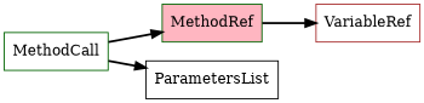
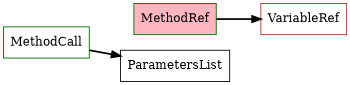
  digraph {
    rankdir=LR
    node [color=darkgreen fillcolor=white shape=box style=filled]
    edge [style=bold]
    MethodRef [fillcolor=lightpink]
    MethodCall
    ParametersList [color=black]
    VariableRef [color=brown]
    MethodRef -> VariableRef
-   MethodCall -> MethodRef
    MethodCall -> ParametersList
  }
